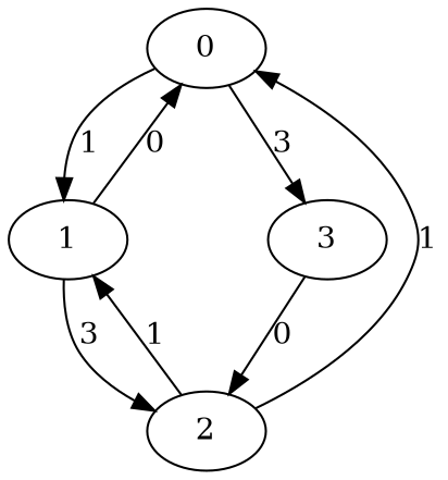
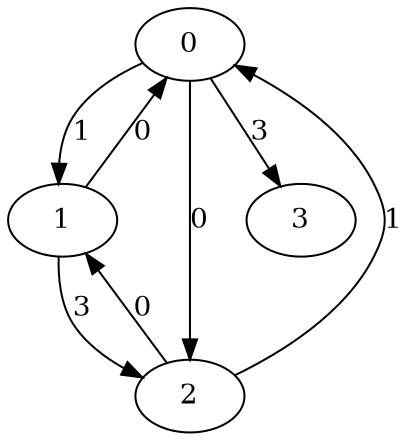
  digraph {
    0
    1
    2
    3
    0 -> 1 [label=1]
-   3 -> 2 [label=0]
+   0 -> 2 [label=0]
    0 -> 3 [label=3]
    1 -> 0 [label=0]
    1 -> 2 [label=3]
    2 -> 0 [label=1]
-   2 -> 1 [label=1]
+   2 -> 1 [label=0]
  }
